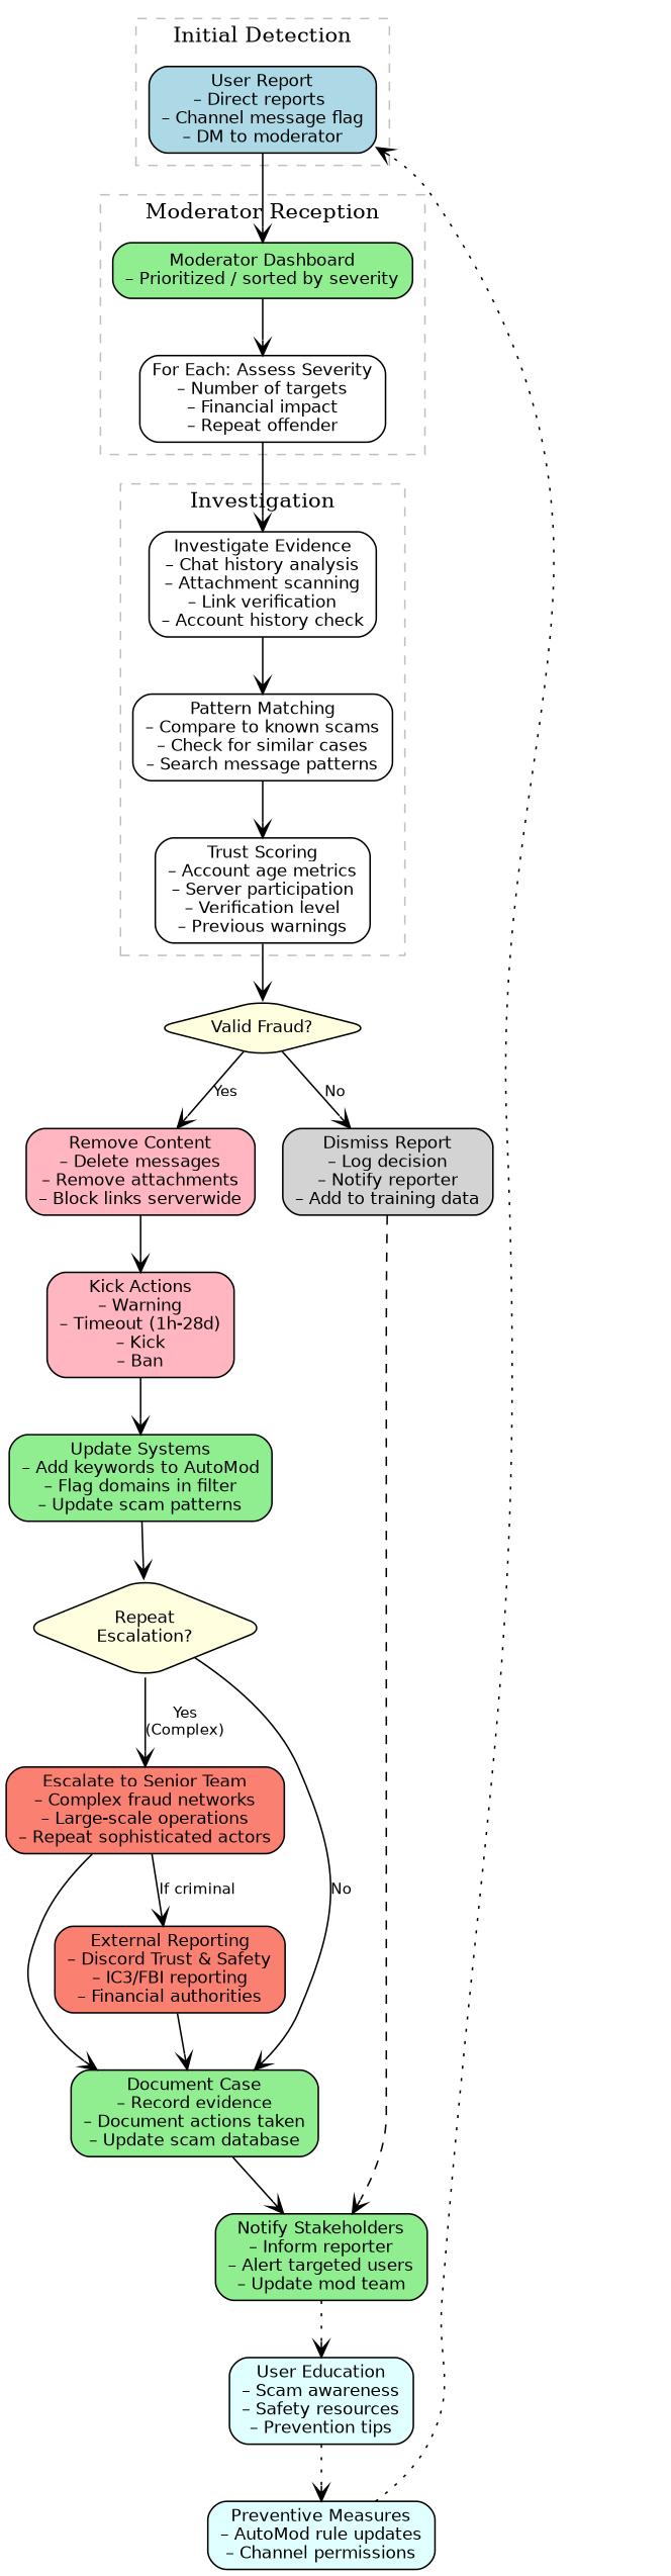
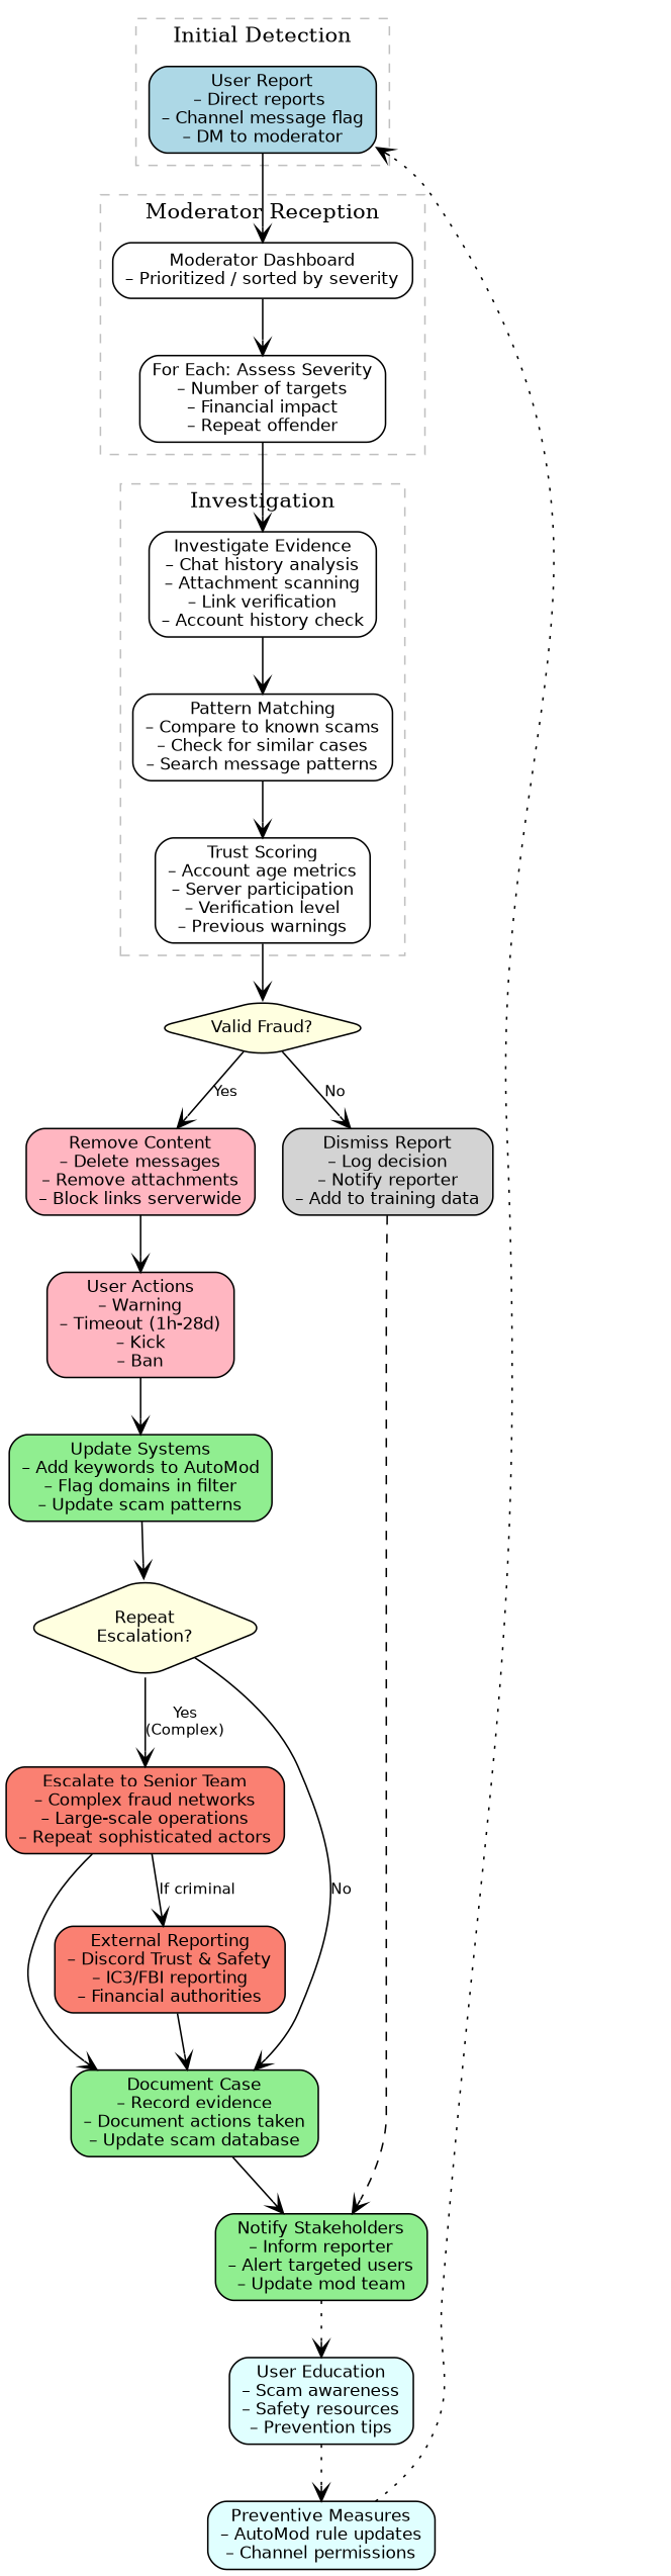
  digraph {
    rankdir=TB
    node [fillcolor=white fontname=Helvetica fontsize=11 shape=box style="rounded,filled"]
    edge [arrowhead=vee fontname=Helvetica fontsize=10]
    n1 [fillcolor=lightblue label="User Report\n– Direct reports \n– Channel message flag\n– DM to moderator"]
-   n2 [fillcolor=lightgreen label="Moderator Dashboard\n– Prioritized / sorted by severity"]
+   n2 [label="Moderator Dashboard\n– Prioritized / sorted by severity"]
    n3 [label="For Each: Assess Severity\n– Number of targets\n– Financial impact\n– Repeat offender"]
    n4 [label="Investigate Evidence\n– Chat history analysis\n– Attachment scanning\n– Link verification\n– Account history check"]
    n5 [label="Pattern Matching\n– Compare to known scams\n– Check for similar cases\n– Search message patterns"]
    n6 [label="Trust Scoring\n– Account age metrics\n– Server participation\n– Verification level\n– Previous warnings"]
    n7 [fillcolor=lightyellow label="Valid Fraud?" shape=diamond]
    n8 [fillcolor=lightpink label="Remove Content\n– Delete messages\n– Remove attachments\n– Block links serverwide"]
    n9 [fillcolor=lightgrey label="Dismiss Report\n– Log decision\n– Notify reporter\n– Add to training data"]
-   n10 [fillcolor=lightpink label="Kick Actions\n– Warning\n– Timeout (1h-28d)\n– Kick\n– Ban"]
+   n10 [fillcolor=lightpink label="User Actions\n– Warning\n– Timeout (1h-28d)\n– Kick\n– Ban"]
    n11 [fillcolor=lightgreen label="Notify Stakeholders\n– Inform reporter\n– Alert targeted users\n– Update mod team"]
    n12 [fillcolor=lightyellow label="Repeat\nEscalation?" shape=diamond]
    n13 [fillcolor=salmon label="Escalate to Senior Team\n– Complex fraud networks\n– Large-scale operations\n– Repeat sophisticated actors"]
    n14 [fillcolor=lightgreen label="Document Case\n– Record evidence\n– Document actions taken\n– Update scam database"]
    n15 [fillcolor=salmon label="External Reporting\n– Discord Trust & Safety\n– IC3/FBI reporting\n– Financial authorities"]
    n16 [fillcolor=lightgreen label="Update Systems\n– Add keywords to AutoMod\n– Flag domains in filter\n– Update scam patterns"]
    n17 [fillcolor=lightcyan label="User Education\n– Scam awareness\n– Safety resources\n– Prevention tips"]
    n18 [fillcolor=lightcyan label="Preventive Measures\n– AutoMod rule updates\n– Channel permissions"]
    subgraph cluster_1 {
      color=grey
      label="Initial Detection"
      style=dashed
      n1
    }
    subgraph cluster_2 {
      color=grey
      label="Moderator Reception"
      style=dashed
      n2
      n3
    }
    subgraph cluster_3 {
      color=grey
      label=Investigation
      style=dashed
      n4
      n5
      n6
    }
    n1 -> n2
    n2 -> n3
    n3 -> n4
    n4 -> n5
    n5 -> n6
    n6 -> n7
    n7 -> n8 [label=Yes]
    n7 -> n9 [label=No]
    n8 -> n10
    n9 -> n11 [style=dashed]
    n10 -> n16
    n11 -> n17 [style=dotted]
    n12 -> n13 [label="Yes\n(Complex)"]
    n12 -> n14 [label=No]
    n13 -> n14
    n13 -> n15 [label="If criminal"]
    n14 -> n11
    n15 -> n14
    n16 -> n12
    n17 -> n18 [style=dotted]
    n18 -> n1 [constraint=false style=dotted]
  }
